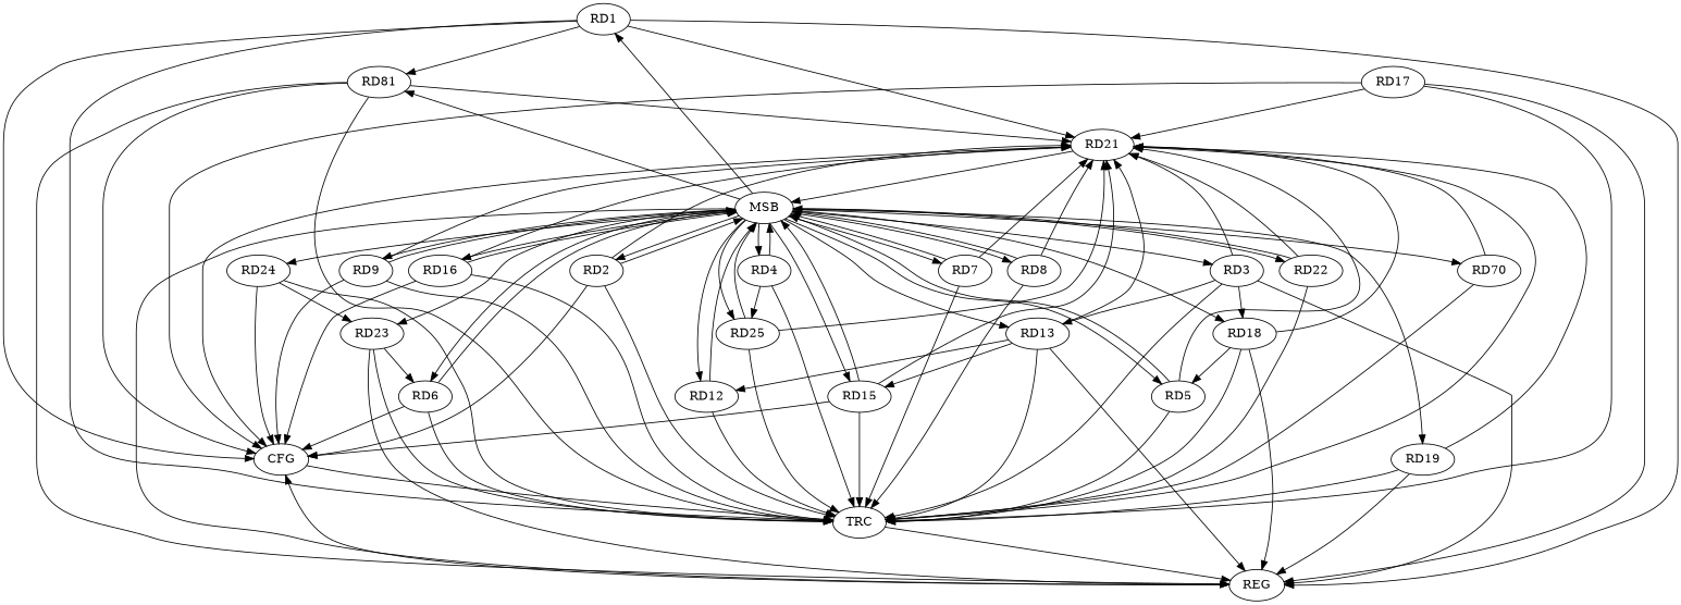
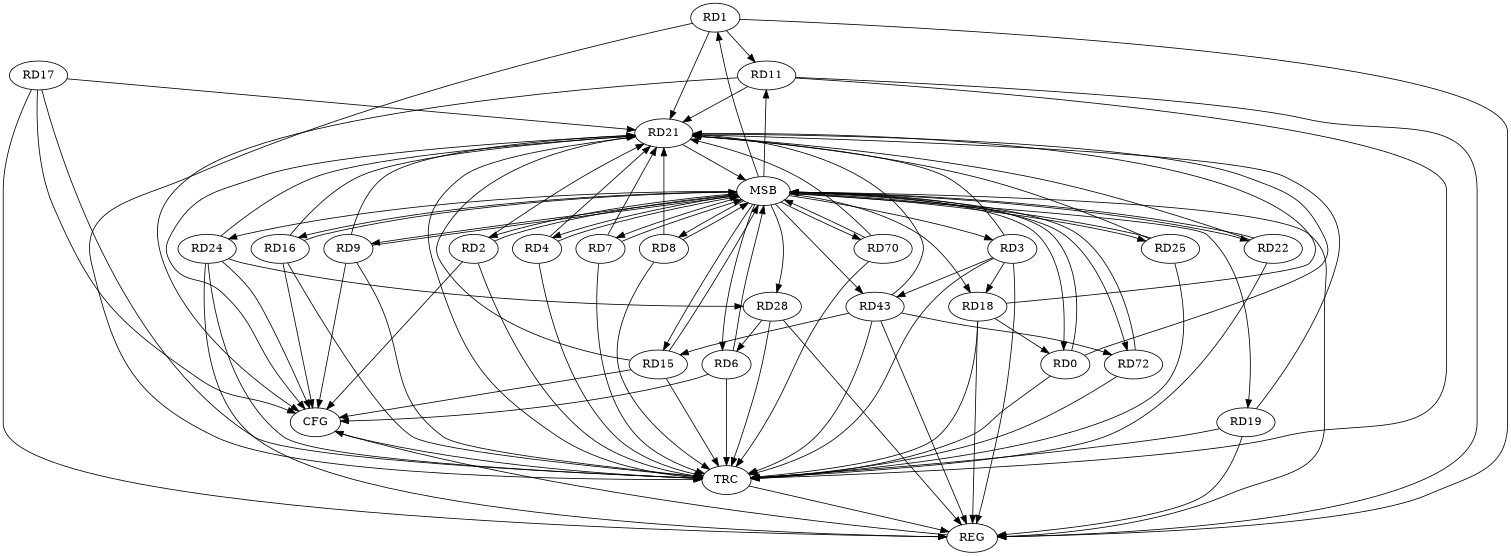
  strict digraph {
    n1 [label=RD1]
-   n2 [label=RD81]
+   n2 [label=RD11]
    n3 [label=RD21]
    n4 [label=REG]
    n5 [label=CFG]
    n6 [label=TRC]
    n7 [label=MSB]
    n8 [label=RD2]
    n9 [label=RD3]
-   n10 [label=RD13]
+   n10 [label=RD43]
    n11 [label=RD18]
    n12 [label=RD4]
-   n13 [label=RD5]
+   n13 [label=RD0]
    n14 [label=RD6]
    n15 [label=RD7]
    n16 [label=RD8]
    n17 [label=RD9]
    n18 [label=RD70]
-   n19 [label=RD12]
+   n19 [label=RD72]
    n20 [label=RD15]
    n21 [label=RD16]
    n22 [label=RD19]
    n23 [label=RD25]
    n24 [label=RD22]
-   n25 [label=RD23]
+   n25 [label=RD28]
    n26 [label=RD24]
    n27 [label=RD17]
    n1 -> n2
    n1 -> n3
    n1 -> n4
-   n1 -> n5
    n1 -> n6
    n2 -> n3
    n2 -> n4
    n2 -> n5
    n2 -> n6
    n3 -> n5
    n3 -> n6
    n3 -> n7
    n4 -> n5
    n5 -> n6
    n6 -> n4
    n7 -> n1
    n7 -> n2
    n7 -> n4
    n7 -> n8
    n7 -> n9
    n7 -> n10
    n7 -> n11
    n7 -> n12
    n7 -> n13
    n7 -> n14
    n7 -> n15
    n7 -> n16
    n7 -> n17
    n7 -> n18
    n7 -> n19
    n7 -> n20
    n7 -> n21
    n7 -> n22
    n7 -> n23
    n7 -> n24
    n7 -> n25
    n7 -> n26
    n8 -> n3
    n8 -> n5
    n8 -> n6
    n8 -> n7
    n9 -> n3
    n9 -> n4
    n9 -> n6
    n9 -> n10
    n9 -> n11
    n10 -> n3
    n10 -> n4
    n10 -> n6
    n10 -> n19
    n10 -> n20
    n11 -> n3
    n11 -> n4
    n11 -> n6
    n11 -> n13
-   n12 -> n23
+   n12 -> n3
    n12 -> n6
    n12 -> n7
    n13 -> n3
    n13 -> n6
    n13 -> n7
    n14 -> n5
    n14 -> n6
    n14 -> n7
    n15 -> n3
    n15 -> n6
    n15 -> n7
    n16 -> n3
    n16 -> n6
    n16 -> n7
    n17 -> n3
    n17 -> n5
    n17 -> n6
    n17 -> n7
    n18 -> n3
    n18 -> n6
+   n18 -> n7
    n19 -> n6
    n19 -> n7
    n20 -> n3
    n20 -> n5
    n20 -> n6
    n20 -> n7
    n21 -> n3
    n21 -> n5
    n21 -> n6
    n21 -> n7
    n22 -> n3
    n22 -> n4
    n22 -> n6
    n23 -> n3
    n23 -> n6
    n23 -> n7
    n24 -> n3
    n24 -> n6
    n24 -> n7
    n25 -> n4
    n25 -> n6
    n25 -> n14
+   n26 -> n3
+   n26 -> n4
    n26 -> n5
    n26 -> n6
    n26 -> n25
    n27 -> n3
    n27 -> n4
    n27 -> n5
    n27 -> n6
  }
